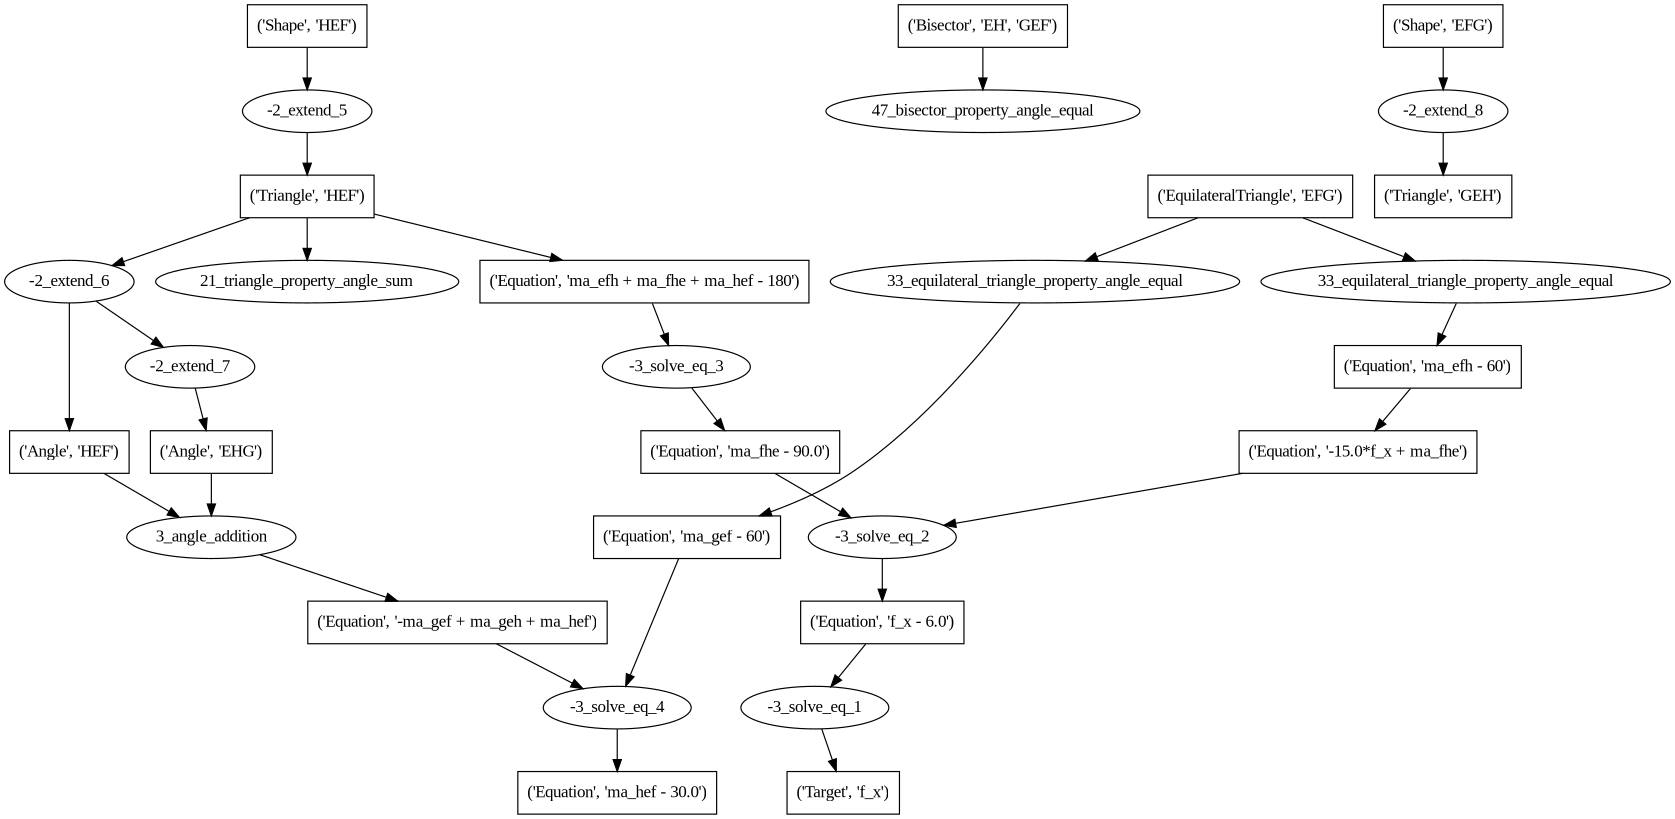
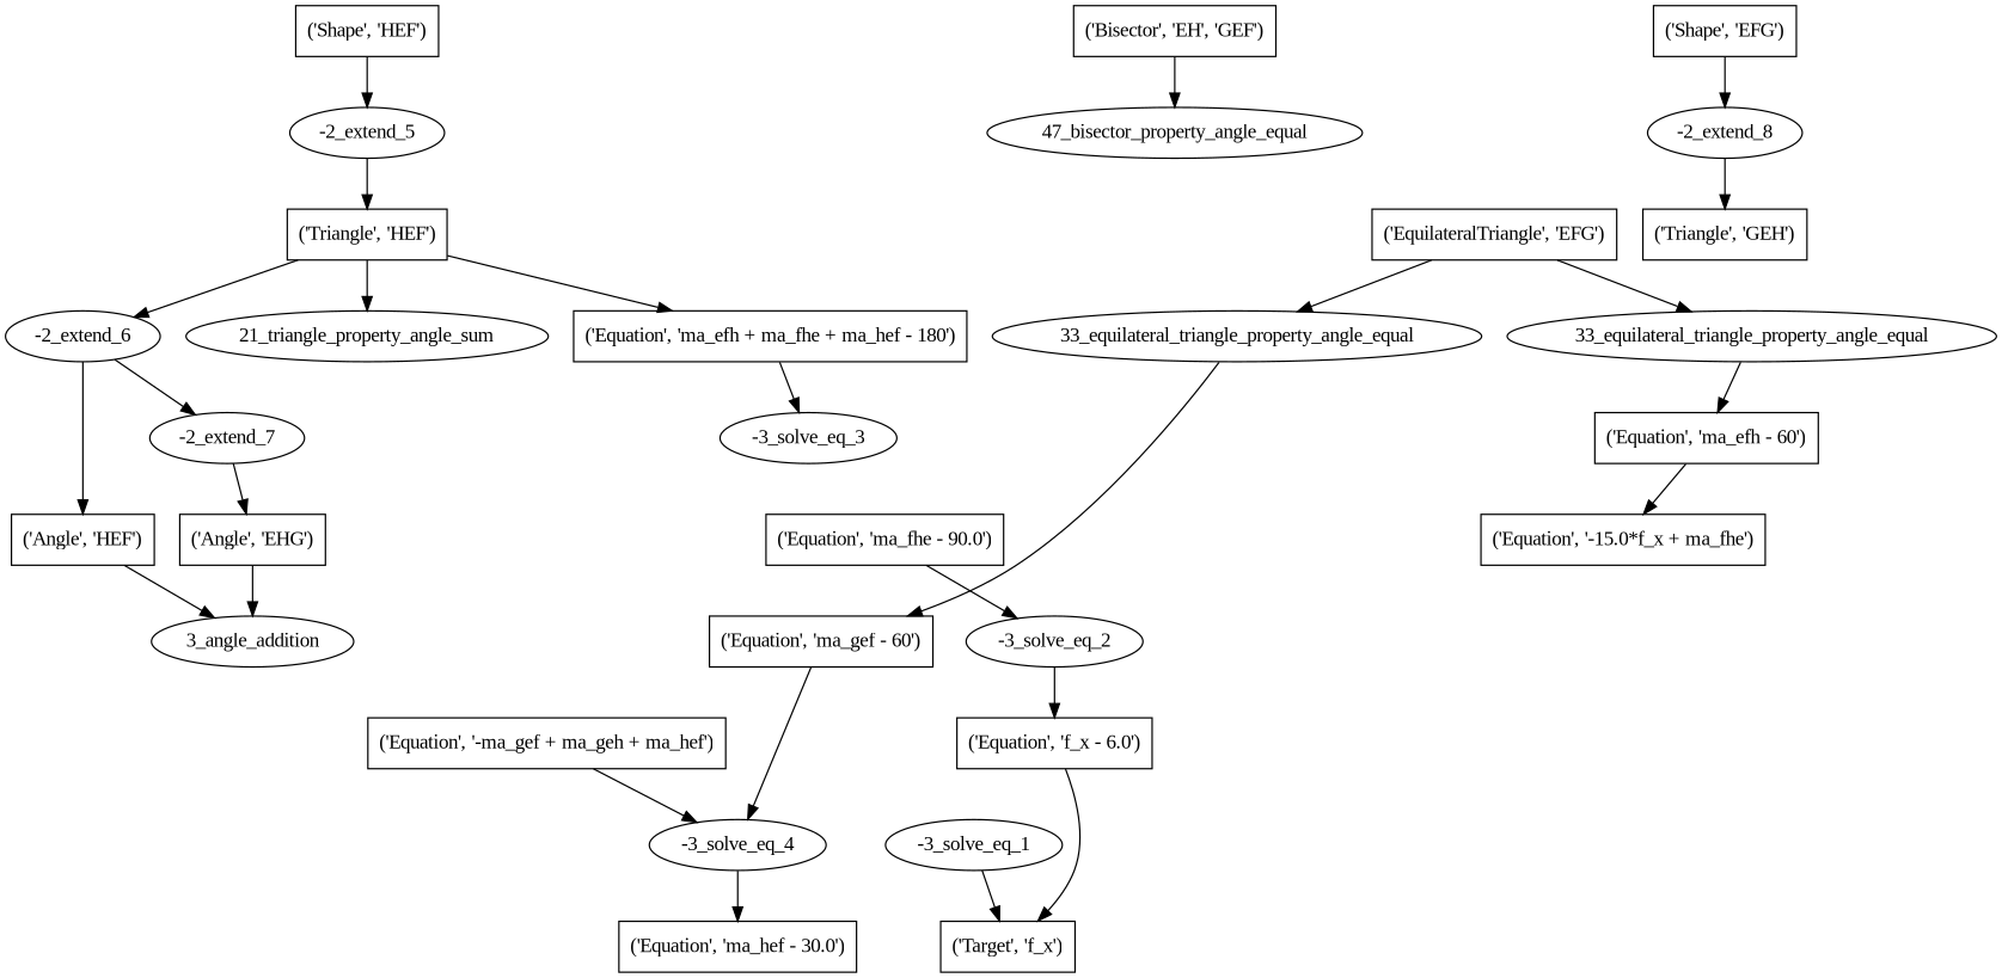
  digraph {
    fontname="Liberation Serif"
    node [fontname="Liberation Serif" shape=box]
    edge [fontname="Liberation Serif"]
    n1 [label="('Target', 'f_x')"]
    n2 [label="-3_solve_eq_1" shape=""]
    n3 [label="('Equation', 'f_x - 6.0')"]
    n4 [label="-3_solve_eq_2" shape=""]
    n5 [label="('Equation', '-15.0*f_x + ma_fhe')"]
    n6 [label="('Equation', 'ma_fhe - 90.0')"]
    n7 [label="-3_solve_eq_3" shape=""]
    n8 [label="('Equation', 'ma_efh - 60')"]
    n9 [label="('Equation', 'ma_hef - 30.0')"]
    n10 [label="('Equation', 'ma_efh + ma_fhe + ma_hef - 180')"]
    n11 [label="33_equilateral_triangle_property_angle_equal" shape=""]
    n12 [label="('EquilateralTriangle', 'EFG')"]
    n13 [label="33_equilateral_triangle_property_angle_equal" shape=""]
    n14 [label="('Equation', 'ma_gef - 60')"]
    n15 [label="-3_solve_eq_4" shape=""]
    n16 [label="('Equation', '-ma_gef + ma_geh + ma_hef')"]
    n17 [label="21_triangle_property_angle_sum" shape=""]
    n18 [label="('Triangle', 'HEF')"]
    n19 [label="-2_extend_6" shape=""]
    n20 [label="('Angle', 'HEF')"]
    n21 [label="-2_extend_7" shape=""]
    n22 [label="3_angle_addition" shape=""]
    n23 [label="('Angle', 'EHG')"]
    n24 [label="47_bisector_property_angle_equal" shape=""]
    n25 [label="('Bisector', 'EH', 'GEF')"]
    n26 [label="-2_extend_5" shape=""]
    n27 [label="('Shape', 'HEF')"]
    n28 [label="('Triangle', 'GEH')"]
    n29 [label="-2_extend_8" shape=""]
    n30 [label="('Shape', 'EFG')"]
    n2 -> n1
-   n3 -> n2
+   n3 -> n1
    n4 -> n3
-   n5 -> n4
    n6 -> n4
-   n7 -> n6
    n8 -> n5
    n10 -> n7
    n11 -> n8
    n12 -> n11
    n12 -> n13
    n13 -> n14
    n14 -> n15
    n15 -> n9
    n16 -> n15
    n18 -> n10
    n18 -> n17
    n18 -> n19
    n19 -> n20
    n19 -> n21
    n20 -> n22
    n21 -> n23
-   n22 -> n16
    n23 -> n22
    n25 -> n24
    n26 -> n18
    n27 -> n26
    n29 -> n28
    n30 -> n29
  }
